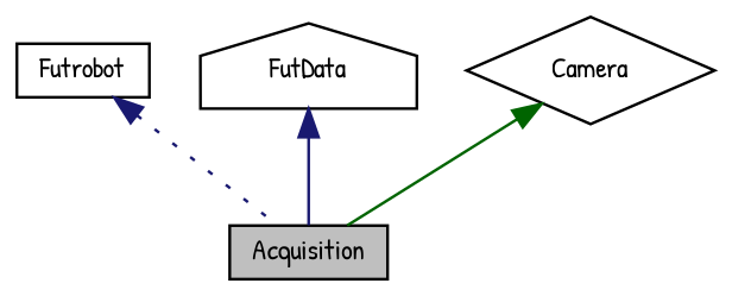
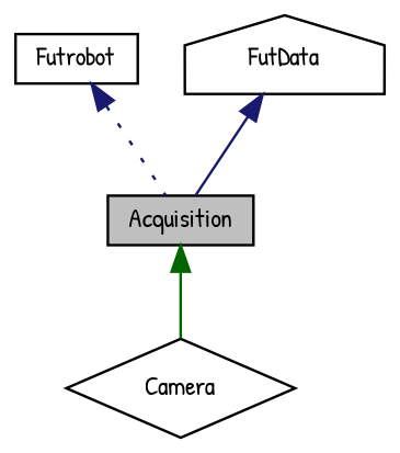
  digraph {
    fontname="Patrick Hand"
    node [color=black fillcolor=white fontname="Patrick Hand" fontsize=10 shape=box style=filled]
    edge [color=midnightblue dir=back fontname="Patrick Hand" fontsize=10 labelfontname=Helvetica labelfontsize=10 style=solid]
    n1 [fillcolor=grey75 fontcolor=black height=0.2 label=Acquisition width=0.4]
    n2 [height=0.2 label=Futrobot width=0.4]
    n3 [height=0.2 label=FutData shape=house width=0.4]
    n4 [height=0.2 label=Camera shape=diamond width=0.4]
    n2 -> n1 [style=dotted]
    n3 -> n1
-   n4 -> n1 [color=darkgreen]
+   n1 -> n4 [color=darkgreen]
  }
